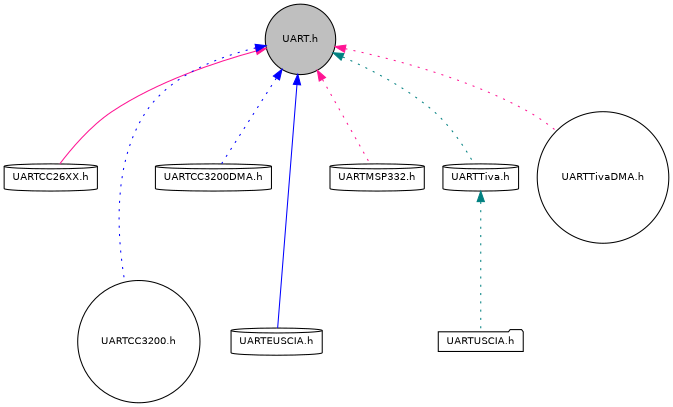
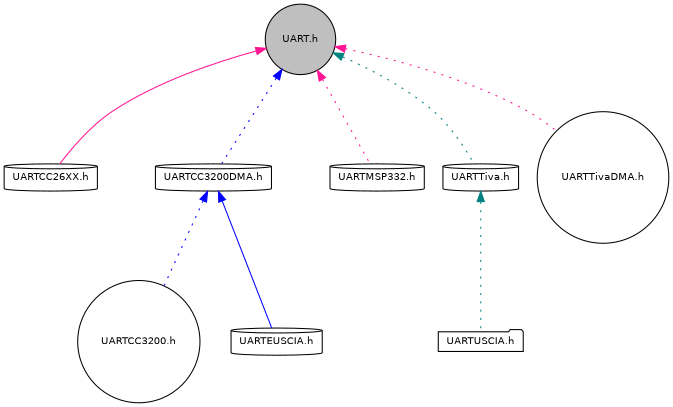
  digraph {
    node [color=black fillcolor=white fontname=Helvetica fontsize=10 shape=cylinder style=filled]
    edge [color=deeppink dir=back fontname=Helvetica fontsize=10 labelfontname=Helvetica labelfontsize=10 style=dotted]
    n1 [fillcolor=grey75 fontcolor=black height=0.2 label="UART.h" shape=circle width=0.4]
    n2 [height=0.2 label="UARTCC26XX.h" width=0.4]
    n3 [height=0.2 label="UARTCC3200.h" shape=circle width=0.4]
    n4 [height=0.2 label="UARTCC3200DMA.h" width=0.4]
    n5 [height=0.2 label="UARTEUSCIA.h" width=0.4]
    n6 [height=0.2 label="UARTMSP332.h" width=0.4]
    n7 [height=0.2 label="UARTTiva.h" width=0.4]
    n8 [height=0.2 label="UARTTivaDMA.h" shape=circle width=0.4]
    n9 [height=0.2 label="UARTUSCIA.h" shape=folder width=0.4]
    n1 -> n2 [style=solid]
-   n1 -> n3 [color=blue]
+   n4 -> n3 [color=blue]
    n1 -> n4 [color=blue]
-   n1 -> n5 [color=blue style=solid]
+   n4 -> n5 [color=blue style=solid]
    n1 -> n6
    n1 -> n7 [color=teal]
    n1 -> n8
    n7 -> n9 [color=teal]
  }
